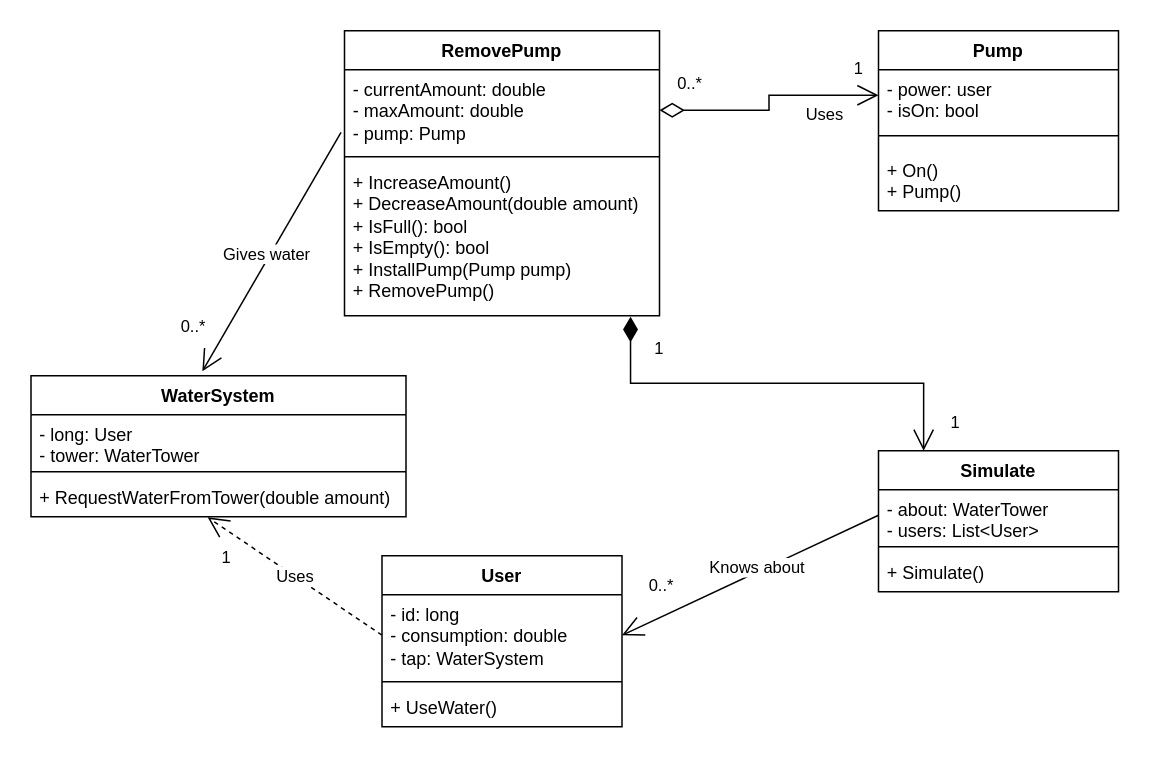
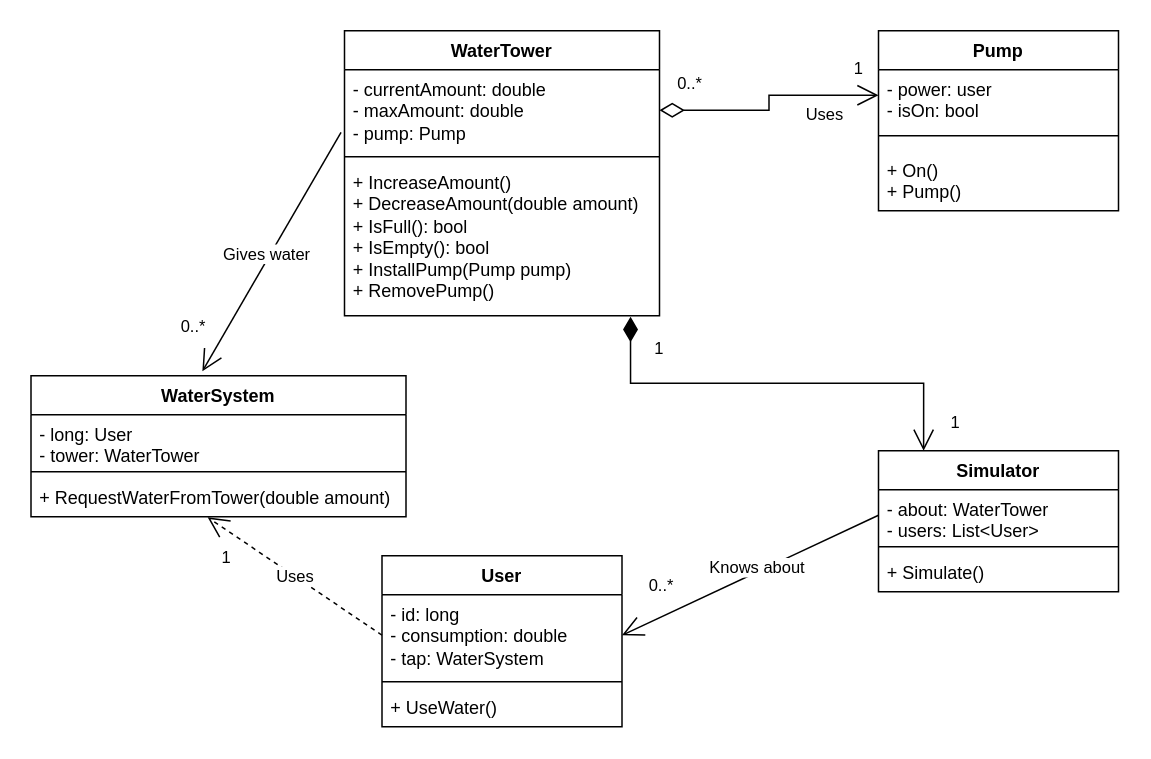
  <mxCell id="0" />
  <mxCell id="1" parent="0" />
- <mxCell id="2" value="RemovePump" style="swimlane;fontStyle=1;align=center;verticalAlign=top;childLayout=stackLayout;horizontal=1;startSize=26;horizontalStack=0;resizeParent=1;resizeParentMax=0;resizeLast=0;collapsible=1;marginBottom=0;whiteSpace=wrap;html=1;" parent="1" vertex="1"><mxGeometry x="229" y="20" width="210" height="190" as="geometry" /></mxCell>
+ <mxCell id="2" value="WaterTower" style="swimlane;fontStyle=1;align=center;verticalAlign=top;childLayout=stackLayout;horizontal=1;startSize=26;horizontalStack=0;resizeParent=1;resizeParentMax=0;resizeLast=0;collapsible=1;marginBottom=0;whiteSpace=wrap;html=1;" parent="1" vertex="1"><mxGeometry x="229" y="20" width="210" height="190" as="geometry" /></mxCell>
  <mxCell id="3" value="- currentAmount: double&lt;br&gt;- maxAmount: double&lt;br&gt;- pump: Pump" style="text;strokeColor=none;fillColor=none;align=left;verticalAlign=top;spacingLeft=4;spacingRight=4;overflow=hidden;rotatable=0;points=[[0,0.5],[1,0.5]];portConstraint=eastwest;whiteSpace=wrap;html=1;" parent="2" vertex="1"><mxGeometry y="26" width="210" height="54" as="geometry" /></mxCell>
  <mxCell id="4" value="" style="line;strokeWidth=1;fillColor=none;align=left;verticalAlign=middle;spacingTop=-1;spacingLeft=3;spacingRight=3;rotatable=0;labelPosition=right;points=[];portConstraint=eastwest;strokeColor=inherit;" parent="2" vertex="1"><mxGeometry y="80" width="210" height="8" as="geometry" /></mxCell>
  <mxCell id="5" value="+ IncreaseAmount()&lt;br&gt;+ DecreaseAmount(double amount)&lt;br&gt;+ IsFull(): bool&lt;br&gt;+ IsEmpty(): bool&lt;br&gt;+&amp;nbsp;InstallPump(Pump pump)&lt;br&gt;+ RemovePump()" style="text;strokeColor=none;fillColor=none;align=left;verticalAlign=top;spacingLeft=4;spacingRight=4;overflow=hidden;rotatable=0;points=[[0,0.5],[1,0.5]];portConstraint=eastwest;whiteSpace=wrap;html=1;" parent="2" vertex="1"><mxGeometry y="88" width="210" height="102" as="geometry" /></mxCell>
  <mxCell id="6" value="Pump" style="swimlane;fontStyle=1;align=center;verticalAlign=top;childLayout=stackLayout;horizontal=1;startSize=26;horizontalStack=0;resizeParent=1;resizeParentMax=0;resizeLast=0;collapsible=1;marginBottom=0;whiteSpace=wrap;html=1;" parent="1" vertex="1"><mxGeometry x="585" y="20" width="160" height="120" as="geometry" /></mxCell>
  <mxCell id="7" value="- power: user&lt;br&gt;- isOn: bool" style="text;strokeColor=none;fillColor=none;align=left;verticalAlign=top;spacingLeft=4;spacingRight=4;overflow=hidden;rotatable=0;points=[[0,0.5],[1,0.5]];portConstraint=eastwest;whiteSpace=wrap;html=1;glass=0;" parent="6" vertex="1"><mxGeometry y="26" width="160" height="34" as="geometry" /></mxCell>
  <mxCell id="8" value="" style="line;strokeWidth=1;fillColor=none;align=left;verticalAlign=middle;spacingTop=-1;spacingLeft=3;spacingRight=3;rotatable=0;labelPosition=right;points=[];portConstraint=eastwest;strokeColor=inherit;" parent="6" vertex="1"><mxGeometry y="60" width="160" height="20" as="geometry" /></mxCell>
  <mxCell id="9" value="+ On()&lt;br&gt;+ Pump()" style="text;strokeColor=none;fillColor=none;align=left;verticalAlign=top;spacingLeft=4;spacingRight=4;overflow=hidden;rotatable=0;points=[[0,0.5],[1,0.5]];portConstraint=eastwest;whiteSpace=wrap;html=1;" parent="6" vertex="1"><mxGeometry y="80" width="160" height="40" as="geometry" /></mxCell>
  <mxCell id="10" value="User" style="swimlane;fontStyle=1;align=center;verticalAlign=top;childLayout=stackLayout;horizontal=1;startSize=26;horizontalStack=0;resizeParent=1;resizeParentMax=0;resizeLast=0;collapsible=1;marginBottom=0;whiteSpace=wrap;html=1;" parent="1" vertex="1"><mxGeometry x="254" y="370" width="160" height="114" as="geometry" /></mxCell>
  <mxCell id="11" value="- id: long&lt;br&gt;- consumption: double&lt;br&gt;- tap: WaterSystem" style="text;strokeColor=none;fillColor=none;align=left;verticalAlign=top;spacingLeft=4;spacingRight=4;overflow=hidden;rotatable=0;points=[[0,0.5],[1,0.5]];portConstraint=eastwest;whiteSpace=wrap;html=1;" parent="10" vertex="1"><mxGeometry y="26" width="160" height="54" as="geometry" /></mxCell>
  <mxCell id="12" value="" style="line;strokeWidth=1;fillColor=none;align=left;verticalAlign=middle;spacingTop=-1;spacingLeft=3;spacingRight=3;rotatable=0;labelPosition=right;points=[];portConstraint=eastwest;strokeColor=inherit;" parent="10" vertex="1"><mxGeometry y="80" width="160" height="8" as="geometry" /></mxCell>
  <mxCell id="13" value="+ UseWater()" style="text;strokeColor=none;fillColor=none;align=left;verticalAlign=top;spacingLeft=4;spacingRight=4;overflow=hidden;rotatable=0;points=[[0,0.5],[1,0.5]];portConstraint=eastwest;whiteSpace=wrap;html=1;" parent="10" vertex="1"><mxGeometry y="88" width="160" height="26" as="geometry" /></mxCell>
- <mxCell id="14" value="Simulate" style="swimlane;fontStyle=1;align=center;verticalAlign=top;childLayout=stackLayout;horizontal=1;startSize=26;horizontalStack=0;resizeParent=1;resizeParentMax=0;resizeLast=0;collapsible=1;marginBottom=0;whiteSpace=wrap;html=1;" parent="1" vertex="1"><mxGeometry x="585" y="300" width="160" height="94" as="geometry" /></mxCell>
+ <mxCell id="14" value="Simulator" style="swimlane;fontStyle=1;align=center;verticalAlign=top;childLayout=stackLayout;horizontal=1;startSize=26;horizontalStack=0;resizeParent=1;resizeParentMax=0;resizeLast=0;collapsible=1;marginBottom=0;whiteSpace=wrap;html=1;" parent="1" vertex="1"><mxGeometry x="585" y="300" width="160" height="94" as="geometry" /></mxCell>
  <mxCell id="15" value="- about: WaterTower&lt;br&gt;- users: List&amp;lt;User&amp;gt;" style="text;strokeColor=none;fillColor=none;align=left;verticalAlign=top;spacingLeft=4;spacingRight=4;overflow=hidden;rotatable=0;points=[[0,0.5],[1,0.5]];portConstraint=eastwest;whiteSpace=wrap;html=1;" parent="14" vertex="1"><mxGeometry y="26" width="160" height="34" as="geometry" /></mxCell>
  <mxCell id="16" value="" style="line;strokeWidth=1;fillColor=none;align=left;verticalAlign=middle;spacingTop=-1;spacingLeft=3;spacingRight=3;rotatable=0;labelPosition=right;points=[];portConstraint=eastwest;strokeColor=inherit;" parent="14" vertex="1"><mxGeometry y="60" width="160" height="8" as="geometry" /></mxCell>
  <mxCell id="17" value="+ Simulate()" style="text;strokeColor=none;fillColor=none;align=left;verticalAlign=top;spacingLeft=4;spacingRight=4;overflow=hidden;rotatable=0;points=[[0,0.5],[1,0.5]];portConstraint=eastwest;whiteSpace=wrap;html=1;" parent="14" vertex="1"><mxGeometry y="68" width="160" height="26" as="geometry" /></mxCell>
  <mxCell id="18" value="1" style="endArrow=open;html=1;endSize=12;startArrow=diamondThin;startSize=14;startFill=0;edgeStyle=orthogonalEdgeStyle;align=left;verticalAlign=bottom;rounded=0;exitX=1;exitY=0.5;exitDx=0;exitDy=0;entryX=0;entryY=0.5;entryDx=0;entryDy=0;" parent="1" source="3" target="7" edge="1"><mxGeometry x="0.765" y="9" relative="1" as="geometry"><mxPoint x="425" y="63" as="sourcePoint" /><mxPoint x="585" y="63" as="targetPoint" /><mxPoint as="offset" /></mxGeometry></mxCell>
  <mxCell id="19" value="0..*" style="edgeLabel;html=1;align=center;verticalAlign=middle;resizable=0;points=[];" parent="18" vertex="1" connectable="0"><mxGeometry x="-0.8" y="-1" relative="1" as="geometry"><mxPoint x="3" y="-20" as="offset" /></mxGeometry></mxCell>
  <mxCell id="20" value="Uses" style="edgeLabel;html=1;align=center;verticalAlign=middle;resizable=0;points=[];" vertex="1" connectable="0" parent="18"><mxGeometry x="0.701" relative="1" as="geometry"><mxPoint x="-14" y="12" as="offset" /></mxGeometry></mxCell>
  <mxCell id="21" value="" style="endArrow=open;endFill=1;endSize=12;html=1;rounded=0;exitX=0;exitY=0.5;exitDx=0;exitDy=0;entryX=1;entryY=0.5;entryDx=0;entryDy=0;" edge="1" parent="1" source="15" target="11"><mxGeometry width="160" relative="1" as="geometry"><mxPoint x="465" y="210" as="sourcePoint" /><mxPoint x="625" y="210" as="targetPoint" /></mxGeometry></mxCell>
  <mxCell id="22" value="0..*" style="edgeLabel;html=1;align=center;verticalAlign=middle;resizable=0;points=[];" vertex="1" connectable="0" parent="21"><mxGeometry x="0.677" relative="1" as="geometry"><mxPoint x="-2" y="-20" as="offset" /></mxGeometry></mxCell>
  <mxCell id="23" value="Knows about" style="edgeLabel;html=1;align=center;verticalAlign=middle;resizable=0;points=[];" vertex="1" connectable="0" parent="21"><mxGeometry x="0.295" y="-2" relative="1" as="geometry"><mxPoint x="30" y="-15" as="offset" /></mxGeometry></mxCell>
  <mxCell id="24" value="1" style="endArrow=open;html=1;endSize=12;startArrow=diamondThin;startSize=14;startFill=1;edgeStyle=orthogonalEdgeStyle;align=left;verticalAlign=bottom;rounded=0;exitX=0.908;exitY=1.006;exitDx=0;exitDy=0;exitPerimeter=0;entryX=0.188;entryY=0;entryDx=0;entryDy=0;entryPerimeter=0;" edge="1" parent="1" source="5" target="14"><mxGeometry x="-0.791" y="14" relative="1" as="geometry"><mxPoint x="465" y="210" as="sourcePoint" /><mxPoint x="625" y="210" as="targetPoint" /><mxPoint as="offset" /></mxGeometry></mxCell>
  <mxCell id="25" value="1" style="edgeLabel;html=1;align=center;verticalAlign=middle;resizable=0;points=[];" vertex="1" connectable="0" parent="24"><mxGeometry x="0.743" relative="1" as="geometry"><mxPoint x="20" y="17" as="offset" /></mxGeometry></mxCell>
  <mxCell id="26" value="WaterSystem" style="swimlane;fontStyle=1;align=center;verticalAlign=top;childLayout=stackLayout;horizontal=1;startSize=26;horizontalStack=0;resizeParent=1;resizeParentMax=0;resizeLast=0;collapsible=1;marginBottom=0;whiteSpace=wrap;html=1;" vertex="1" parent="1"><mxGeometry x="20" y="250" width="250" height="94" as="geometry" /></mxCell>
  <mxCell id="27" value="- long: User&lt;br&gt;- tower: WaterTower" style="text;strokeColor=none;fillColor=none;align=left;verticalAlign=top;spacingLeft=4;spacingRight=4;overflow=hidden;rotatable=0;points=[[0,0.5],[1,0.5]];portConstraint=eastwest;whiteSpace=wrap;html=1;" vertex="1" parent="26"><mxGeometry y="26" width="250" height="34" as="geometry" /></mxCell>
  <mxCell id="28" value="" style="line;strokeWidth=1;fillColor=none;align=left;verticalAlign=middle;spacingTop=-1;spacingLeft=3;spacingRight=3;rotatable=0;labelPosition=right;points=[];portConstraint=eastwest;strokeColor=inherit;" vertex="1" parent="26"><mxGeometry y="60" width="250" height="8" as="geometry" /></mxCell>
  <mxCell id="29" value="+ RequestWaterFromTower(double amount)" style="text;strokeColor=none;fillColor=none;align=left;verticalAlign=top;spacingLeft=4;spacingRight=4;overflow=hidden;rotatable=0;points=[[0,0.5],[1,0.5]];portConstraint=eastwest;whiteSpace=wrap;html=1;" vertex="1" parent="26"><mxGeometry y="68" width="250" height="26" as="geometry" /></mxCell>
  <mxCell id="30" value="Uses" style="endArrow=open;endSize=12;dashed=1;html=1;rounded=0;exitX=0;exitY=0.5;exitDx=0;exitDy=0;entryX=0.471;entryY=1.013;entryDx=0;entryDy=0;entryPerimeter=0;" edge="1" parent="1" source="11" target="29"><mxGeometry width="160" relative="1" as="geometry"><mxPoint x="320" y="330" as="sourcePoint" /><mxPoint x="120" y="370" as="targetPoint" /></mxGeometry></mxCell>
  <mxCell id="31" value="1" style="edgeLabel;html=1;align=center;verticalAlign=middle;resizable=0;points=[];" vertex="1" connectable="0" parent="30"><mxGeometry x="0.685" y="-1" relative="1" as="geometry"><mxPoint x="-7" y="14" as="offset" /></mxGeometry></mxCell>
  <mxCell id="32" value="" style="endArrow=open;endFill=1;endSize=12;html=1;rounded=0;exitX=-0.011;exitY=0.772;exitDx=0;exitDy=0;exitPerimeter=0;entryX=0.457;entryY=-0.032;entryDx=0;entryDy=0;entryPerimeter=0;" edge="1" parent="1" source="3" target="26"><mxGeometry width="160" relative="1" as="geometry"><mxPoint x="320" y="240" as="sourcePoint" /><mxPoint x="480" y="240" as="targetPoint" /></mxGeometry></mxCell>
  <mxCell id="33" value="Gives water" style="edgeLabel;html=1;align=center;verticalAlign=middle;resizable=0;points=[];" vertex="1" connectable="0" parent="32"><mxGeometry x="0.196" y="-1" relative="1" as="geometry"><mxPoint x="6" y="-14" as="offset" /></mxGeometry></mxCell>
  <mxCell id="34" value="0..*" style="edgeLabel;html=1;align=center;verticalAlign=middle;resizable=0;points=[];" vertex="1" connectable="0" parent="32"><mxGeometry x="0.823" y="1" relative="1" as="geometry"><mxPoint x="-16" y="-17" as="offset" /></mxGeometry></mxCell>
